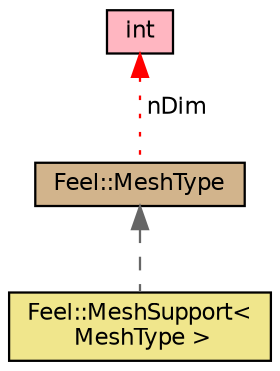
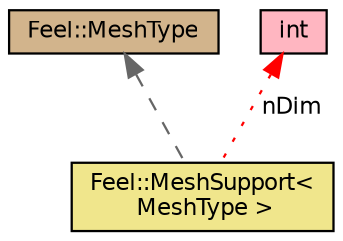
  digraph {
    node [color=black fontname=Helvetica fontsize=10 shape=record style=filled]
    edge [dir=back fontname=Helvetica fontsize=10 labelfontname=Helvetica labelfontsize=10]
    n1 [fillcolor=khaki fontcolor=black height=0.2 label="Feel::MeshSupport\<\l MeshType \>" width=0.4]
    n2 [fillcolor=tan height=0.2 label="Feel::MeshType" width=0.4]
    n3 [fillcolor=lightpink height=0.2 label=int width=0.4]
    n2 -> n1 [color=gray40 style=dashed]
-   n3 -> n2 [color=red label=" nDim" style=dotted]
+   n3 -> n1 [color=red label=" nDim" style=dotted]
  }
